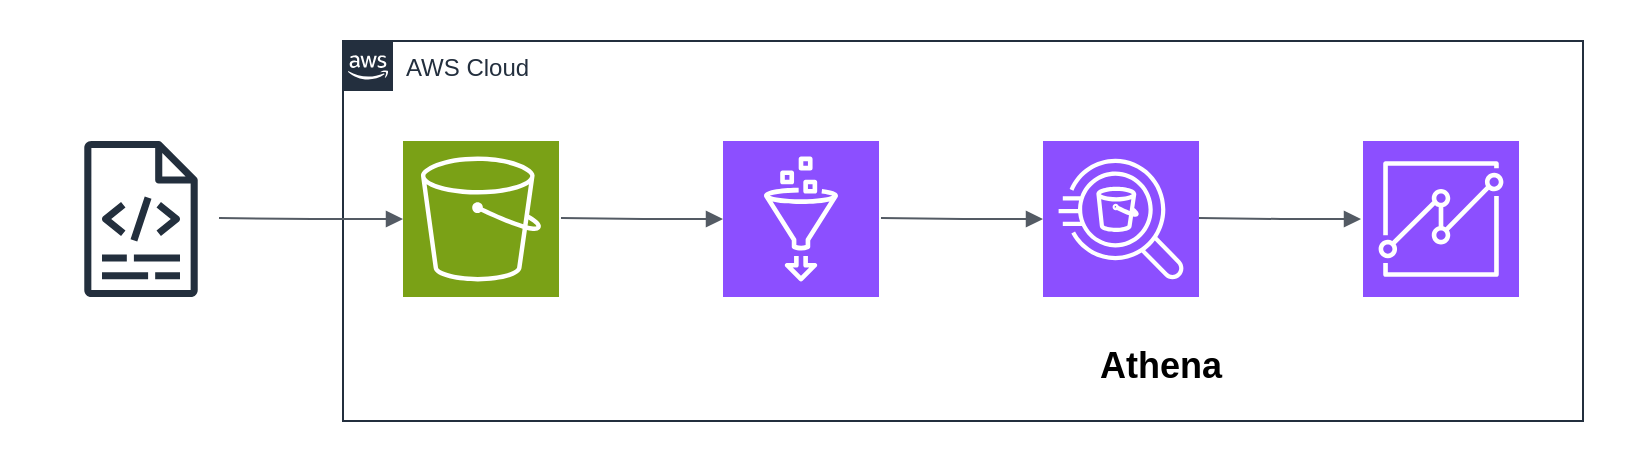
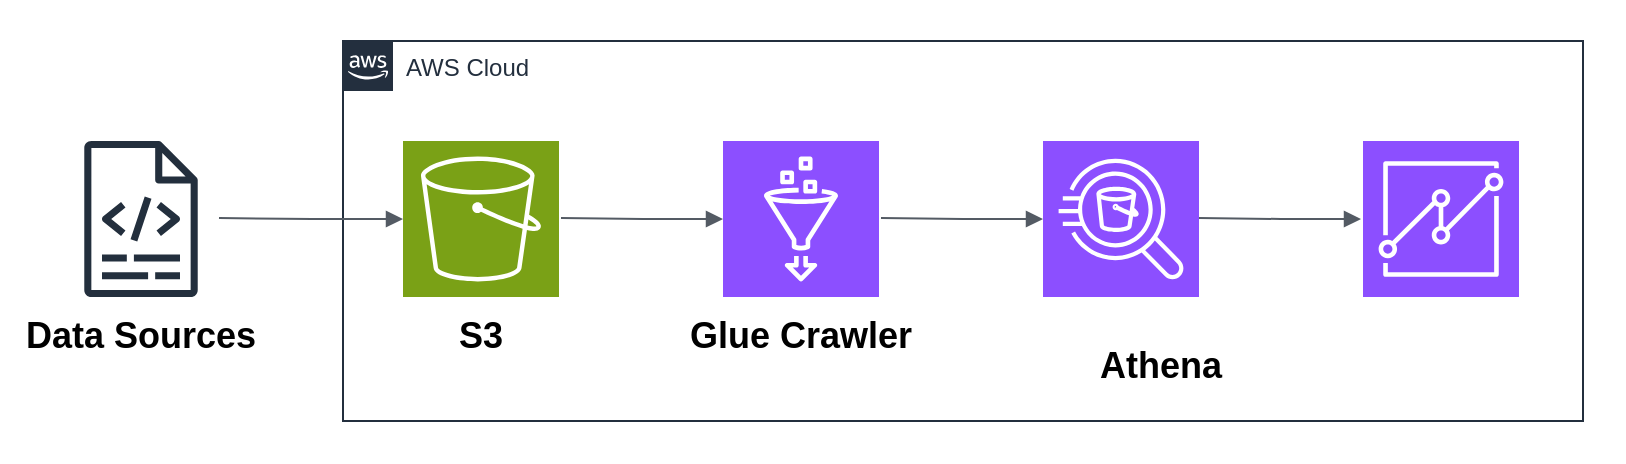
  <mxCell id="0" />
  <mxCell id="1" parent="0" />
  <mxCell id="2" value="AWS Cloud" style="points=[[0,0],[0.25,0],[0.5,0],[0.75,0],[1,0],[1,0.25],[1,0.5],[1,0.75],[1,1],[0.75,1],[0.5,1],[0.25,1],[0,1],[0,0.75],[0,0.5],[0,0.25]];outlineConnect=0;gradientColor=none;html=1;whiteSpace=wrap;fontSize=12;fontStyle=0;container=1;pointerEvents=0;collapsible=0;recursiveResize=0;shape=mxgraph.aws4.group;grIcon=mxgraph.aws4.group_aws_cloud_alt;strokeColor=#232F3E;fillColor=none;verticalAlign=top;align=left;spacingLeft=30;fontColor=#232F3E;dashed=0;" vertex="1" parent="1"><mxGeometry x="171" y="20" width="620" height="190" as="geometry" /></mxCell>
  <mxCell id="3" value="" style="sketch=0;points=[[0,0,0],[0.25,0,0],[0.5,0,0],[0.75,0,0],[1,0,0],[0,1,0],[0.25,1,0],[0.5,1,0],[0.75,1,0],[1,1,0],[0,0.25,0],[0,0.5,0],[0,0.75,0],[1,0.25,0],[1,0.5,0],[1,0.75,0]];outlineConnect=0;fontColor=#232F3E;fillColor=#7AA116;strokeColor=#ffffff;dashed=0;verticalLabelPosition=bottom;verticalAlign=top;align=center;html=1;fontSize=12;fontStyle=0;aspect=fixed;shape=mxgraph.aws4.resourceIcon;resIcon=mxgraph.aws4.s3;" vertex="1" parent="2"><mxGeometry x="30" y="50" width="78" height="78" as="geometry" /></mxCell>
+ <mxCell id="4" value="Glue Crawler" style="text;strokeColor=none;fillColor=none;html=1;fontSize=18;fontStyle=1;verticalAlign=middle;align=center;" vertex="1" parent="2"><mxGeometry x="179" y="128" width="100" height="40" as="geometry" /></mxCell>
+ <mxCell id="5" value="S3" style="text;strokeColor=none;fillColor=none;html=1;fontSize=18;fontStyle=1;verticalAlign=middle;align=center;" vertex="1" parent="2"><mxGeometry x="19" y="128" width="100" height="40" as="geometry" /></mxCell>
  <mxCell id="6" value="" style="edgeStyle=orthogonalEdgeStyle;html=1;endArrow=block;elbow=vertical;startArrow=none;endFill=1;strokeColor=#545B64;rounded=0;" edge="1" parent="2"><mxGeometry width="100" relative="1" as="geometry"><mxPoint x="109" y="88.5" as="sourcePoint" /><mxPoint x="190" y="89" as="targetPoint" /></mxGeometry></mxCell>
  <mxCell id="7" value="" style="edgeStyle=orthogonalEdgeStyle;html=1;endArrow=block;elbow=vertical;startArrow=none;endFill=1;strokeColor=#545B64;rounded=0;" edge="1" parent="2"><mxGeometry width="100" relative="1" as="geometry"><mxPoint x="269" y="88.5" as="sourcePoint" /><mxPoint x="350" y="89" as="targetPoint" /></mxGeometry></mxCell>
  <mxCell id="8" value="" style="sketch=0;points=[[0,0,0],[0.25,0,0],[0.5,0,0],[0.75,0,0],[1,0,0],[0,1,0],[0.25,1,0],[0.5,1,0],[0.75,1,0],[1,1,0],[0,0.25,0],[0,0.5,0],[0,0.75,0],[1,0.25,0],[1,0.5,0],[1,0.75,0]];outlineConnect=0;fontColor=#232F3E;fillColor=#8C4FFF;strokeColor=#ffffff;dashed=0;verticalLabelPosition=bottom;verticalAlign=top;align=center;html=1;fontSize=12;fontStyle=0;aspect=fixed;shape=mxgraph.aws4.resourceIcon;resIcon=mxgraph.aws4.athena;" vertex="1" parent="2"><mxGeometry x="350" y="50" width="78" height="78" as="geometry" /></mxCell>
  <mxCell id="9" value="" style="sketch=0;points=[[0,0,0],[0.25,0,0],[0.5,0,0],[0.75,0,0],[1,0,0],[0,1,0],[0.25,1,0],[0.5,1,0],[0.75,1,0],[1,1,0],[0,0.25,0],[0,0.5,0],[0,0.75,0],[1,0.25,0],[1,0.5,0],[1,0.75,0]];outlineConnect=0;fontColor=#232F3E;fillColor=#8C4FFF;strokeColor=#ffffff;dashed=0;verticalLabelPosition=bottom;verticalAlign=top;align=center;html=1;fontSize=12;fontStyle=0;aspect=fixed;shape=mxgraph.aws4.resourceIcon;resIcon=mxgraph.aws4.glue;" vertex="1" parent="2"><mxGeometry x="190" y="50" width="78" height="78" as="geometry" /></mxCell>
  <mxCell id="10" value="Athena" style="text;strokeColor=none;fillColor=none;html=1;fontSize=18;fontStyle=1;verticalAlign=middle;align=center;" vertex="1" parent="2"><mxGeometry x="359" y="143" width="100" height="40" as="geometry" /></mxCell>
  <mxCell id="11" value="" style="edgeStyle=orthogonalEdgeStyle;html=1;endArrow=block;elbow=vertical;startArrow=none;endFill=1;strokeColor=#545B64;rounded=0;" edge="1" parent="2"><mxGeometry width="100" relative="1" as="geometry"><mxPoint x="428" y="88.5" as="sourcePoint" /><mxPoint x="509" y="89" as="targetPoint" /></mxGeometry></mxCell>
  <mxCell id="12" value="" style="sketch=0;points=[[0,0,0],[0.25,0,0],[0.5,0,0],[0.75,0,0],[1,0,0],[0,1,0],[0.25,1,0],[0.5,1,0],[0.75,1,0],[1,1,0],[0,0.25,0],[0,0.5,0],[0,0.75,0],[1,0.25,0],[1,0.5,0],[1,0.75,0]];outlineConnect=0;fontColor=#232F3E;fillColor=#8C4FFF;strokeColor=#ffffff;dashed=0;verticalLabelPosition=bottom;verticalAlign=top;align=center;html=1;fontSize=12;fontStyle=0;aspect=fixed;shape=mxgraph.aws4.resourceIcon;resIcon=mxgraph.aws4.quicksight;" vertex="1" parent="2"><mxGeometry x="510" y="50" width="78" height="78" as="geometry" /></mxCell>
+ <mxCell id="13" value="Data Sources" style="text;strokeColor=none;fillColor=none;html=1;fontSize=18;fontStyle=1;verticalAlign=middle;align=center;" vertex="1" parent="1"><mxGeometry x="20" y="148" width="100" height="40" as="geometry" /></mxCell>
  <mxCell id="14" value="" style="edgeStyle=orthogonalEdgeStyle;html=1;endArrow=block;elbow=vertical;startArrow=none;endFill=1;strokeColor=#545B64;rounded=0;" edge="1" parent="1"><mxGeometry width="100" relative="1" as="geometry"><mxPoint x="109" y="108.5" as="sourcePoint" /><mxPoint x="201" y="109" as="targetPoint" /></mxGeometry></mxCell>
  <mxCell id="15" value="" style="sketch=0;outlineConnect=0;fontColor=#232F3E;gradientColor=none;fillColor=#232F3D;strokeColor=none;dashed=0;verticalLabelPosition=bottom;verticalAlign=top;align=center;html=1;fontSize=12;fontStyle=0;aspect=fixed;pointerEvents=1;shape=mxgraph.aws4.logs;" vertex="1" parent="1"><mxGeometry x="41.5" y="70" width="57" height="78" as="geometry" /></mxCell>
